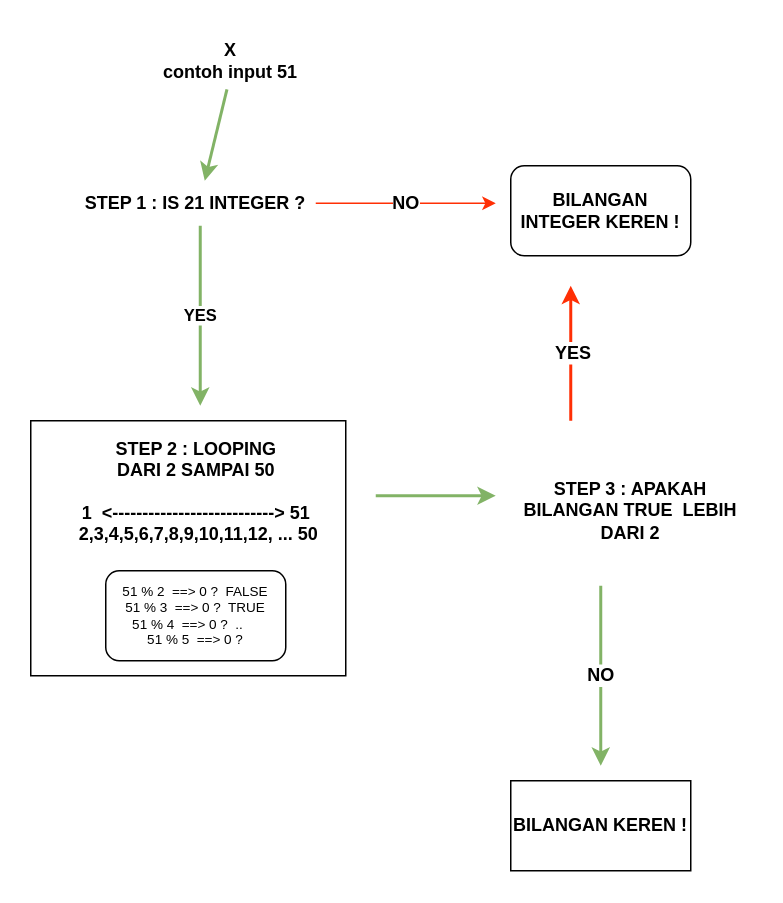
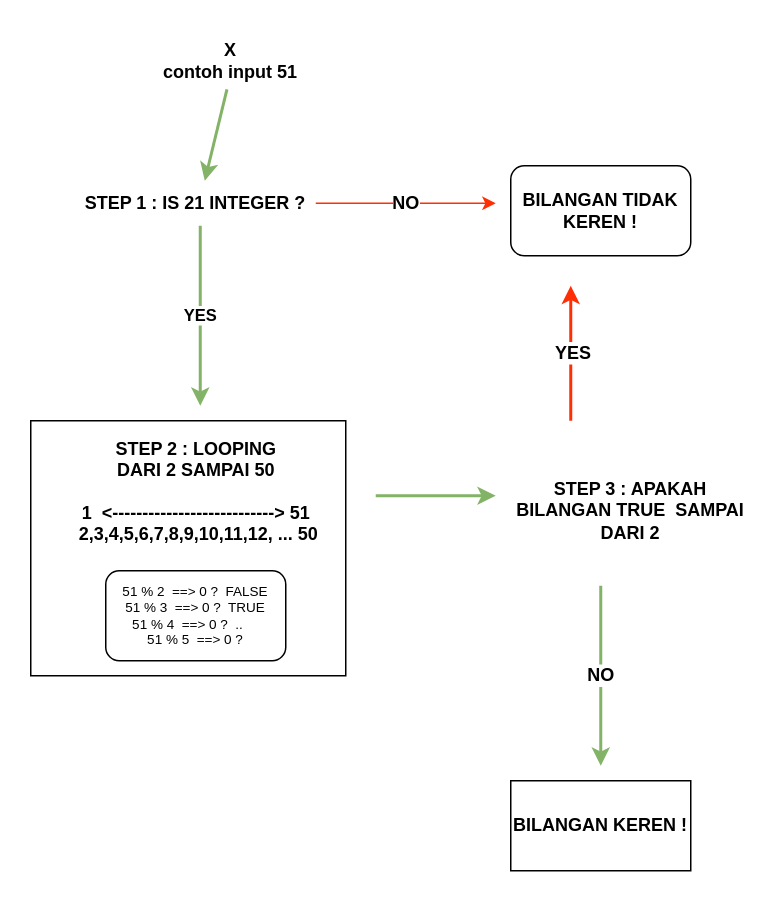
  <mxCell id="0" />
  <mxCell id="1" parent="0" />
  <mxCell id="2" value="" style="rounded=0;whiteSpace=wrap;html=1;fontSize=9;" vertex="1" parent="1"><mxGeometry x="20" y="280" width="210" height="170" as="geometry" /></mxCell>
  <mxCell id="3" value="&lt;b&gt;X&amp;nbsp; &lt;br&gt;contoh input 51&amp;nbsp;&lt;/b&gt;" style="text;html=1;strokeColor=none;fillColor=none;align=center;verticalAlign=middle;whiteSpace=wrap;rounded=0;" parent="1" vertex="1"><mxGeometry x="105" y="20" width="100" height="40" as="geometry" /></mxCell>
  <mxCell id="4" value="" style="endArrow=classic;html=1;rounded=0;exitX=0.458;exitY=0.978;exitDx=0;exitDy=0;exitPerimeter=0;fillColor=#d5e8d4;strokeColor=#82b366;strokeWidth=2;" parent="1" source="3" edge="1"><mxGeometry width="50" height="50" relative="1" as="geometry"><mxPoint x="160" y="140" as="sourcePoint" /><mxPoint x="136" y="120" as="targetPoint" /></mxGeometry></mxCell>
  <mxCell id="5" value="STEP 1 : IS 21 INTEGER ?" style="text;html=1;strokeColor=none;fillColor=none;align=center;verticalAlign=middle;whiteSpace=wrap;rounded=0;fontStyle=1" parent="1" vertex="1"><mxGeometry x="50" y="120" width="160" height="30" as="geometry" /></mxCell>
  <mxCell id="6" value="&lt;br&gt;STEP 2 : LOOPING &lt;br&gt;DARI 2 SAMPAI 50&lt;br&gt;&lt;br&gt;&lt;div&gt;1&amp;nbsp; &amp;lt;---------------------------&amp;gt; 51&lt;/div&gt;&lt;div&gt;&amp;nbsp; 2,3,4,5,6,7,8,9,10,11,12, ... 50&amp;nbsp;&lt;/div&gt;" style="text;html=1;strokeColor=none;fillColor=none;align=center;verticalAlign=middle;whiteSpace=wrap;rounded=0;fontStyle=1" parent="1" vertex="1"><mxGeometry x="22.5" y="260" width="215" height="120" as="geometry" /></mxCell>
  <mxCell id="7" value="YES" style="endArrow=classic;html=1;rounded=0;fillColor=#d5e8d4;strokeColor=#82b366;fontStyle=1;strokeWidth=2;" edge="1" parent="1"><mxGeometry width="50" height="50" relative="1" as="geometry"><mxPoint x="133" y="150" as="sourcePoint" /><mxPoint x="133" y="270" as="targetPoint" /></mxGeometry></mxCell>
  <mxCell id="8" value="NO" style="endArrow=classic;html=1;rounded=0;exitX=1;exitY=0.5;exitDx=0;exitDy=0;strokeColor=#FF2F05;fontStyle=1;fontSize=12;" edge="1" parent="1" source="5"><mxGeometry width="50" height="50" relative="1" as="geometry"><mxPoint x="142.338" y="161.38" as="sourcePoint" /><mxPoint x="330" y="135" as="targetPoint" /></mxGeometry></mxCell>
  <mxCell id="9" value="51 % 2&amp;nbsp; ==&amp;gt; 0 ?&amp;nbsp; FALSE&#10;51 % 3&amp;nbsp; ==&amp;gt; 0 ?&amp;nbsp; TRUE&#10;51 % 4&amp;nbsp; ==&amp;gt; 0 ?&amp;nbsp; ..&amp;nbsp; &amp;nbsp;&amp;nbsp;&#10;51 % 5&amp;nbsp; ==&amp;gt; 0 ?" style="rounded=1;whiteSpace=wrap;html=1;fontSize=9;" vertex="1" parent="1"><mxGeometry x="70" y="380" width="120" height="60" as="geometry" /></mxCell>
- <mxCell id="10" value="STEP 3 : APAKAH BILANGAN TRUE&amp;nbsp; LEBIH DARI 2" style="text;html=1;strokeColor=none;fillColor=none;align=center;verticalAlign=middle;whiteSpace=wrap;rounded=0;fontStyle=1" vertex="1" parent="1"><mxGeometry x="340" y="300" width="160" height="80" as="geometry" /></mxCell>
+ <mxCell id="10" value="STEP 3 : APAKAH BILANGAN TRUE&amp;nbsp; SAMPAI DARI 2" style="text;html=1;strokeColor=none;fillColor=none;align=center;verticalAlign=middle;whiteSpace=wrap;rounded=0;fontStyle=1" vertex="1" parent="1"><mxGeometry x="340" y="300" width="160" height="80" as="geometry" /></mxCell>
  <mxCell id="11" value="" style="endArrow=classic;html=1;rounded=0;fontSize=9;fillColor=#d5e8d4;strokeColor=#82b366;strokeWidth=2;" edge="1" parent="1"><mxGeometry width="50" height="50" relative="1" as="geometry"><mxPoint x="250" y="330" as="sourcePoint" /><mxPoint x="330" y="330" as="targetPoint" /></mxGeometry></mxCell>
  <mxCell id="12" value="&amp;nbsp; YES&amp;nbsp;" style="endArrow=classic;html=1;rounded=0;fontSize=12;strokeWidth=2;strokeColor=#FF2F05;fontStyle=1" edge="1" parent="1"><mxGeometry width="50" height="50" relative="1" as="geometry"><mxPoint x="380" y="280" as="sourcePoint" /><mxPoint x="380" y="190" as="targetPoint" /></mxGeometry></mxCell>
  <mxCell id="13" value="&amp;nbsp;NO&amp;nbsp;" style="endArrow=classic;html=1;rounded=0;fontSize=12;fontStyle=1;fillColor=#d5e8d4;strokeColor=#82b366;strokeWidth=2;" edge="1" parent="1"><mxGeometry width="50" height="50" relative="1" as="geometry"><mxPoint x="400" y="390" as="sourcePoint" /><mxPoint x="400" y="510" as="targetPoint" /></mxGeometry></mxCell>
  <mxCell id="14" value="BILANGAN KEREN !" style="rounded=0;whiteSpace=wrap;html=1;fontSize=12;fontStyle=1" vertex="1" parent="1"><mxGeometry x="340" y="520" width="120" height="60" as="geometry" /></mxCell>
- <mxCell id="15" value="BILANGAN INTEGER KEREN !" style="rounded=1;whiteSpace=wrap;html=1;fontSize=12;fontStyle=1" vertex="1" parent="1"><mxGeometry x="340" y="110" width="120" height="60" as="geometry" /></mxCell>
+ <mxCell id="15" value="BILANGAN TIDAK KEREN !" style="rounded=1;whiteSpace=wrap;html=1;fontSize=12;fontStyle=1" vertex="1" parent="1"><mxGeometry x="340" y="110" width="120" height="60" as="geometry" /></mxCell>
